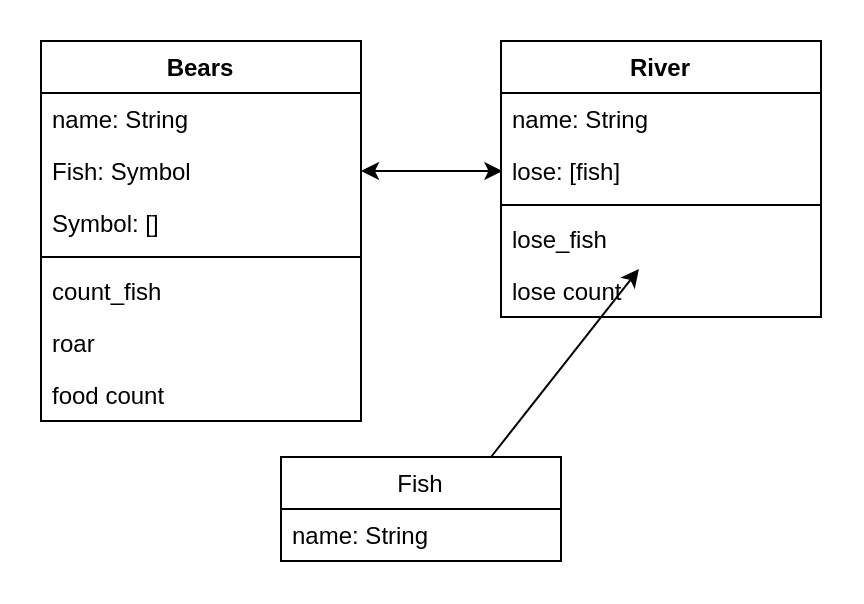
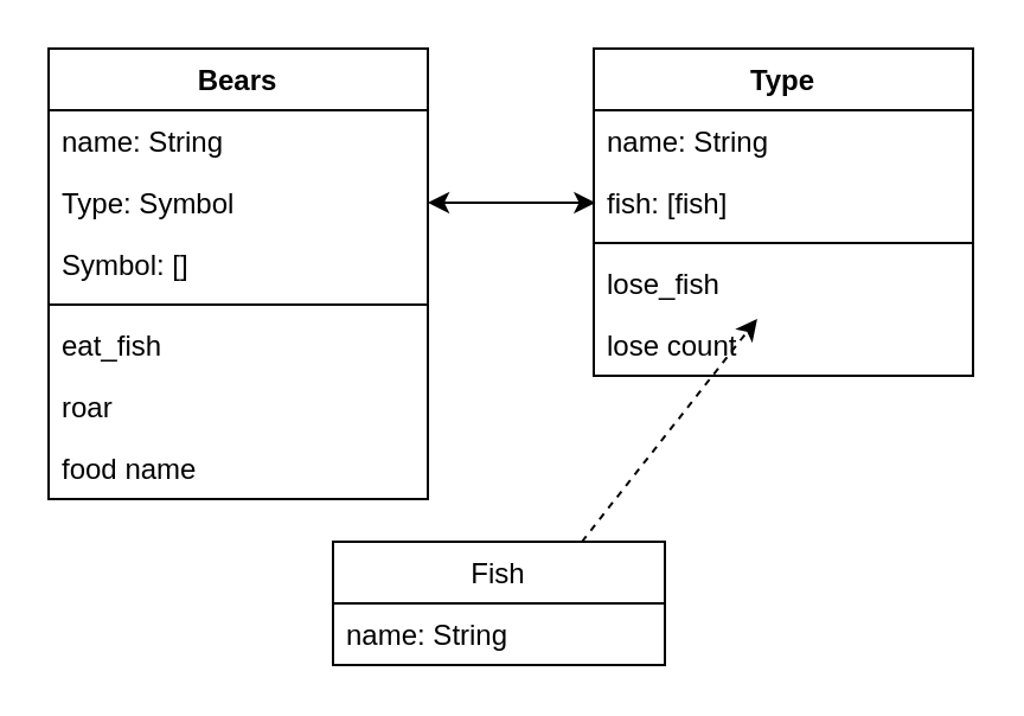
  <mxCell id="0" />
  <mxCell id="1" parent="0" />
  <mxCell id="2" value="Bears" style="swimlane;fontStyle=1;align=center;verticalAlign=top;childLayout=stackLayout;horizontal=1;startSize=26;horizontalStack=0;resizeParent=1;resizeParentMax=0;resizeLast=0;collapsible=1;marginBottom=0;" vertex="1" parent="1"><mxGeometry x="20" y="20" width="160" height="190" as="geometry" /></mxCell>
  <mxCell id="3" value="name: String" style="text;strokeColor=none;fillColor=none;align=left;verticalAlign=top;spacingLeft=4;spacingRight=4;overflow=hidden;rotatable=0;points=[[0,0.5],[1,0.5]];portConstraint=eastwest;" vertex="1" parent="2"><mxGeometry y="26" width="160" height="26" as="geometry" /></mxCell>
- <mxCell id="4" value="Fish: Symbol" style="text;strokeColor=none;fillColor=none;align=left;verticalAlign=top;spacingLeft=4;spacingRight=4;overflow=hidden;rotatable=0;points=[[0,0.5],[1,0.5]];portConstraint=eastwest;" vertex="1" parent="2"><mxGeometry y="52" width="160" height="26" as="geometry" /></mxCell>
+ <mxCell id="4" value="Type: Symbol" style="text;strokeColor=none;fillColor=none;align=left;verticalAlign=top;spacingLeft=4;spacingRight=4;overflow=hidden;rotatable=0;points=[[0,0.5],[1,0.5]];portConstraint=eastwest;" vertex="1" parent="2"><mxGeometry y="52" width="160" height="26" as="geometry" /></mxCell>
  <mxCell id="5" value="Symbol: []" style="text;strokeColor=none;fillColor=none;align=left;verticalAlign=top;spacingLeft=4;spacingRight=4;overflow=hidden;rotatable=0;points=[[0,0.5],[1,0.5]];portConstraint=eastwest;" vertex="1" parent="2"><mxGeometry y="78" width="160" height="26" as="geometry" /></mxCell>
  <mxCell id="6" value="" style="line;strokeWidth=1;fillColor=none;align=left;verticalAlign=middle;spacingTop=-1;spacingLeft=3;spacingRight=3;rotatable=0;labelPosition=right;points=[];portConstraint=eastwest;" vertex="1" parent="2"><mxGeometry y="104" width="160" height="8" as="geometry" /></mxCell>
- <mxCell id="7" value="count_fish" style="text;strokeColor=none;fillColor=none;align=left;verticalAlign=top;spacingLeft=4;spacingRight=4;overflow=hidden;rotatable=0;points=[[0,0.5],[1,0.5]];portConstraint=eastwest;" vertex="1" parent="2"><mxGeometry y="112" width="160" height="26" as="geometry" /></mxCell>
+ <mxCell id="7" value="eat_fish" style="text;strokeColor=none;fillColor=none;align=left;verticalAlign=top;spacingLeft=4;spacingRight=4;overflow=hidden;rotatable=0;points=[[0,0.5],[1,0.5]];portConstraint=eastwest;" vertex="1" parent="2"><mxGeometry y="112" width="160" height="26" as="geometry" /></mxCell>
  <mxCell id="8" value="roar" style="text;strokeColor=none;fillColor=none;align=left;verticalAlign=top;spacingLeft=4;spacingRight=4;overflow=hidden;rotatable=0;points=[[0,0.5],[1,0.5]];portConstraint=eastwest;" vertex="1" parent="2"><mxGeometry y="138" width="160" height="26" as="geometry" /></mxCell>
- <mxCell id="9" value="food count" style="text;strokeColor=none;fillColor=none;align=left;verticalAlign=top;spacingLeft=4;spacingRight=4;overflow=hidden;rotatable=0;points=[[0,0.5],[1,0.5]];portConstraint=eastwest;" vertex="1" parent="2"><mxGeometry y="164" width="160" height="26" as="geometry" /></mxCell>
- <mxCell id="10" value="River" style="swimlane;fontStyle=1;align=center;verticalAlign=top;childLayout=stackLayout;horizontal=1;startSize=26;horizontalStack=0;resizeParent=1;resizeParentMax=0;resizeLast=0;collapsible=1;marginBottom=0;" vertex="1" parent="1"><mxGeometry x="250" y="20" width="160" height="138" as="geometry" /></mxCell>
+ <mxCell id="9" value="food name" style="text;strokeColor=none;fillColor=none;align=left;verticalAlign=top;spacingLeft=4;spacingRight=4;overflow=hidden;rotatable=0;points=[[0,0.5],[1,0.5]];portConstraint=eastwest;" vertex="1" parent="2"><mxGeometry y="164" width="160" height="26" as="geometry" /></mxCell>
+ <mxCell id="10" value="Type" style="swimlane;fontStyle=1;align=center;verticalAlign=top;childLayout=stackLayout;horizontal=1;startSize=26;horizontalStack=0;resizeParent=1;resizeParentMax=0;resizeLast=0;collapsible=1;marginBottom=0;" vertex="1" parent="1"><mxGeometry x="250" y="20" width="160" height="138" as="geometry" /></mxCell>
  <mxCell id="11" value="name: String" style="text;strokeColor=none;fillColor=none;align=left;verticalAlign=top;spacingLeft=4;spacingRight=4;overflow=hidden;rotatable=0;points=[[0,0.5],[1,0.5]];portConstraint=eastwest;" vertex="1" parent="10"><mxGeometry y="26" width="160" height="26" as="geometry" /></mxCell>
- <mxCell id="12" value="lose: [fish]" style="text;strokeColor=none;fillColor=none;align=left;verticalAlign=top;spacingLeft=4;spacingRight=4;overflow=hidden;rotatable=0;points=[[0,0.5],[1,0.5]];portConstraint=eastwest;" vertex="1" parent="10"><mxGeometry y="52" width="160" height="26" as="geometry" /></mxCell>
+ <mxCell id="12" value="fish: [fish]" style="text;strokeColor=none;fillColor=none;align=left;verticalAlign=top;spacingLeft=4;spacingRight=4;overflow=hidden;rotatable=0;points=[[0,0.5],[1,0.5]];portConstraint=eastwest;" vertex="1" parent="10"><mxGeometry y="52" width="160" height="26" as="geometry" /></mxCell>
  <mxCell id="13" value="" style="line;strokeWidth=1;fillColor=none;align=left;verticalAlign=middle;spacingTop=-1;spacingLeft=3;spacingRight=3;rotatable=0;labelPosition=right;points=[];portConstraint=eastwest;" vertex="1" parent="10"><mxGeometry y="78" width="160" height="8" as="geometry" /></mxCell>
  <mxCell id="14" value="lose_fish" style="text;strokeColor=none;fillColor=none;align=left;verticalAlign=top;spacingLeft=4;spacingRight=4;overflow=hidden;rotatable=0;points=[[0,0.5],[1,0.5]];portConstraint=eastwest;" vertex="1" parent="10"><mxGeometry y="86" width="160" height="26" as="geometry" /></mxCell>
  <mxCell id="15" value="lose count" style="text;strokeColor=none;fillColor=none;align=left;verticalAlign=top;spacingLeft=4;spacingRight=4;overflow=hidden;rotatable=0;points=[[0,0.5],[1,0.5]];portConstraint=eastwest;" vertex="1" parent="10"><mxGeometry y="112" width="160" height="26" as="geometry" /></mxCell>
  <mxCell id="16" value="Fish" style="swimlane;fontStyle=0;childLayout=stackLayout;horizontal=1;startSize=26;fillColor=none;horizontalStack=0;resizeParent=1;resizeParentMax=0;resizeLast=0;collapsible=1;marginBottom=0;" vertex="1" parent="1"><mxGeometry x="140" y="228" width="140" height="52" as="geometry" /></mxCell>
  <mxCell id="17" value="name: String" style="text;strokeColor=none;fillColor=none;align=left;verticalAlign=top;spacingLeft=4;spacingRight=4;overflow=hidden;rotatable=0;points=[[0,0.5],[1,0.5]];portConstraint=eastwest;" vertex="1" parent="16"><mxGeometry y="26" width="140" height="26" as="geometry" /></mxCell>
- <mxCell id="18" value="" style="endArrow=classic;html=1;entryX=0.431;entryY=1.077;entryDx=0;entryDy=0;entryPerimeter=0;exitX=0.75;exitY=0;exitDx=0;exitDy=0;" edge="1" parent="1" source="16" target="14"><mxGeometry width="50" height="50" relative="1" as="geometry"><mxPoint x="240" y="220" as="sourcePoint" /><mxPoint x="290" y="170" as="targetPoint" /></mxGeometry></mxCell>
+ <mxCell id="18" value="" style="endArrow=classic;html=1;entryX=0.431;entryY=1.077;entryDx=0;entryDy=0;entryPerimeter=0;exitX=0.75;exitY=0;exitDx=0;exitDy=0;dashed=1;" edge="1" parent="1" source="16" target="14"><mxGeometry width="50" height="50" relative="1" as="geometry"><mxPoint x="240" y="220" as="sourcePoint" /><mxPoint x="290" y="170" as="targetPoint" /></mxGeometry></mxCell>
  <mxCell id="19" value="" style="endArrow=classic;startArrow=classic;html=1;" edge="1" parent="1" source="4"><mxGeometry width="50" height="50" relative="1" as="geometry"><mxPoint x="180" y="135" as="sourcePoint" /><mxPoint x="250.711" y="85" as="targetPoint" /></mxGeometry></mxCell>
